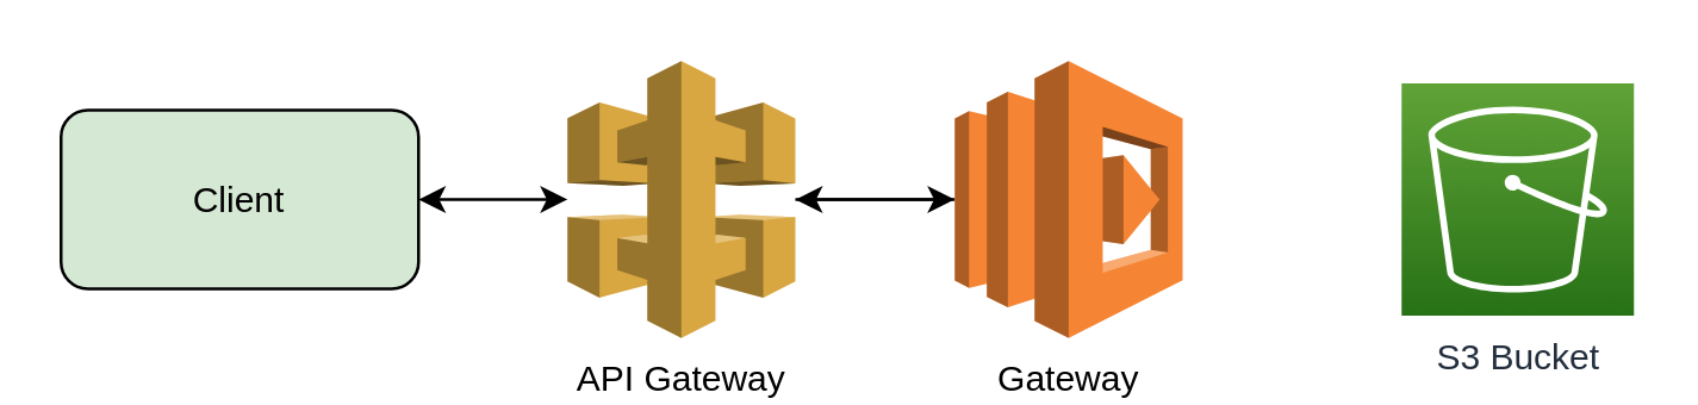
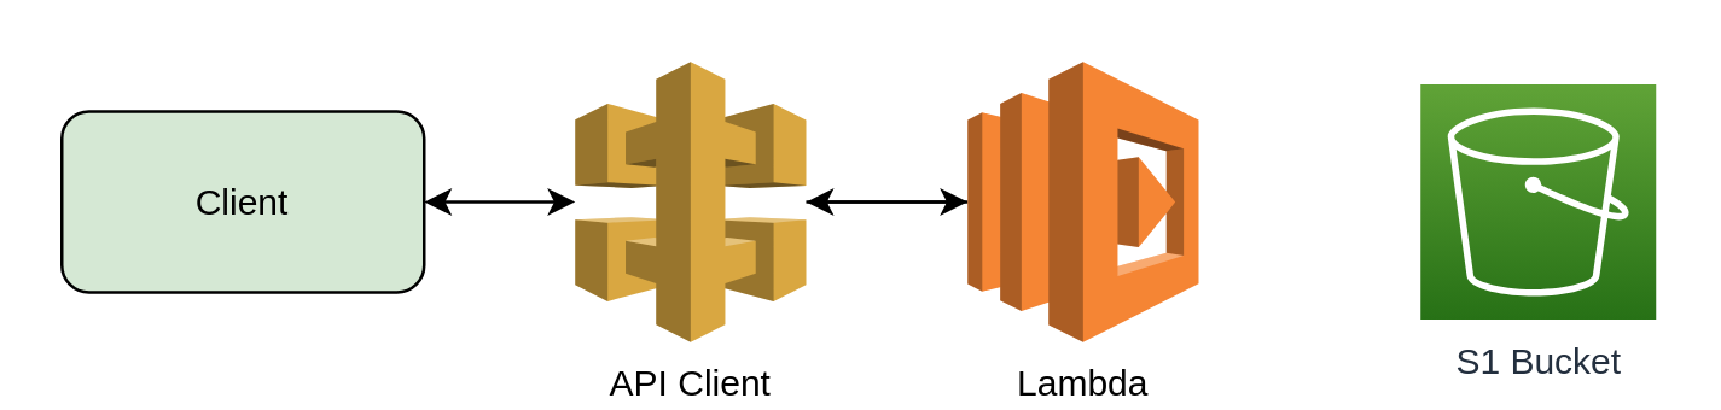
  <mxCell id="0" />
  <mxCell id="1" parent="0" />
  <mxCell id="2" value="" style="rounded=0;orthogonalLoop=1;jettySize=auto;html=1;" edge="1" parent="1" source="3" target="6"><mxGeometry relative="1" as="geometry" /></mxCell>
- <mxCell id="3" value="Gateway" style="outlineConnect=0;dashed=0;verticalLabelPosition=bottom;verticalAlign=top;align=center;html=1;shape=mxgraph.aws3.lambda;fillColor=#F58534;gradientColor=none;labelPosition=center;" vertex="1" parent="1"><mxGeometry x="320" y="20" width="76.5" height="93" as="geometry" /></mxCell>
+ <mxCell id="3" value="Lambda" style="outlineConnect=0;dashed=0;verticalLabelPosition=bottom;verticalAlign=top;align=center;html=1;shape=mxgraph.aws3.lambda;fillColor=#F58534;gradientColor=none;labelPosition=center;" vertex="1" parent="1"><mxGeometry x="320" y="20" width="76.5" height="93" as="geometry" /></mxCell>
  <mxCell id="4" style="rounded=0;orthogonalLoop=1;jettySize=auto;html=1;entryX=0;entryY=0.5;entryDx=0;entryDy=0;entryPerimeter=0;" edge="1" parent="1" source="6" target="3"><mxGeometry relative="1" as="geometry" /></mxCell>
  <mxCell id="5" style="edgeStyle=none;rounded=0;orthogonalLoop=1;jettySize=auto;html=1;entryX=1;entryY=0.5;entryDx=0;entryDy=0;startArrow=classic;startFill=1;" edge="1" parent="1" source="6" target="7"><mxGeometry relative="1" as="geometry" /></mxCell>
- <mxCell id="6" value="API Gateway" style="outlineConnect=0;dashed=0;verticalLabelPosition=bottom;verticalAlign=top;align=center;html=1;shape=mxgraph.aws3.api_gateway;fillColor=#D9A741;gradientColor=none;" vertex="1" parent="1"><mxGeometry x="190" y="20" width="76.5" height="93" as="geometry" /></mxCell>
+ <mxCell id="6" value="API Client" style="outlineConnect=0;dashed=0;verticalLabelPosition=bottom;verticalAlign=top;align=center;html=1;shape=mxgraph.aws3.api_gateway;fillColor=#D9A741;gradientColor=none;" vertex="1" parent="1"><mxGeometry x="190" y="20" width="76.5" height="93" as="geometry" /></mxCell>
  <mxCell id="7" value="Client" style="rounded=1;whiteSpace=wrap;html=1;fillColor=#d5e8d4;" vertex="1" parent="1"><mxGeometry x="20" y="36.5" width="120" height="60" as="geometry" /></mxCell>
- <mxCell id="8" value="S3 Bucket" style="points=[[0,0,0],[0.25,0,0],[0.5,0,0],[0.75,0,0],[1,0,0],[0,1,0],[0.25,1,0],[0.5,1,0],[0.75,1,0],[1,1,0],[0,0.25,0],[0,0.5,0],[0,0.75,0],[1,0.25,0],[1,0.5,0],[1,0.75,0]];outlineConnect=0;fontColor=#232F3E;gradientColor=#60A337;gradientDirection=north;fillColor=#277116;strokeColor=#ffffff;dashed=0;verticalLabelPosition=bottom;verticalAlign=top;align=center;html=1;fontSize=12;fontStyle=0;aspect=fixed;shape=mxgraph.aws4.resourceIcon;resIcon=mxgraph.aws4.s3;" vertex="1" parent="1"><mxGeometry x="470" y="27.5" width="78" height="78" as="geometry" /></mxCell>
+ <mxCell id="8" value="S1 Bucket" style="points=[[0,0,0],[0.25,0,0],[0.5,0,0],[0.75,0,0],[1,0,0],[0,1,0],[0.25,1,0],[0.5,1,0],[0.75,1,0],[1,1,0],[0,0.25,0],[0,0.5,0],[0,0.75,0],[1,0.25,0],[1,0.5,0],[1,0.75,0]];outlineConnect=0;fontColor=#232F3E;gradientColor=#60A337;gradientDirection=north;fillColor=#277116;strokeColor=#ffffff;dashed=0;verticalLabelPosition=bottom;verticalAlign=top;align=center;html=1;fontSize=12;fontStyle=0;aspect=fixed;shape=mxgraph.aws4.resourceIcon;resIcon=mxgraph.aws4.s3;" vertex="1" parent="1"><mxGeometry x="470" y="27.5" width="78" height="78" as="geometry" /></mxCell>
